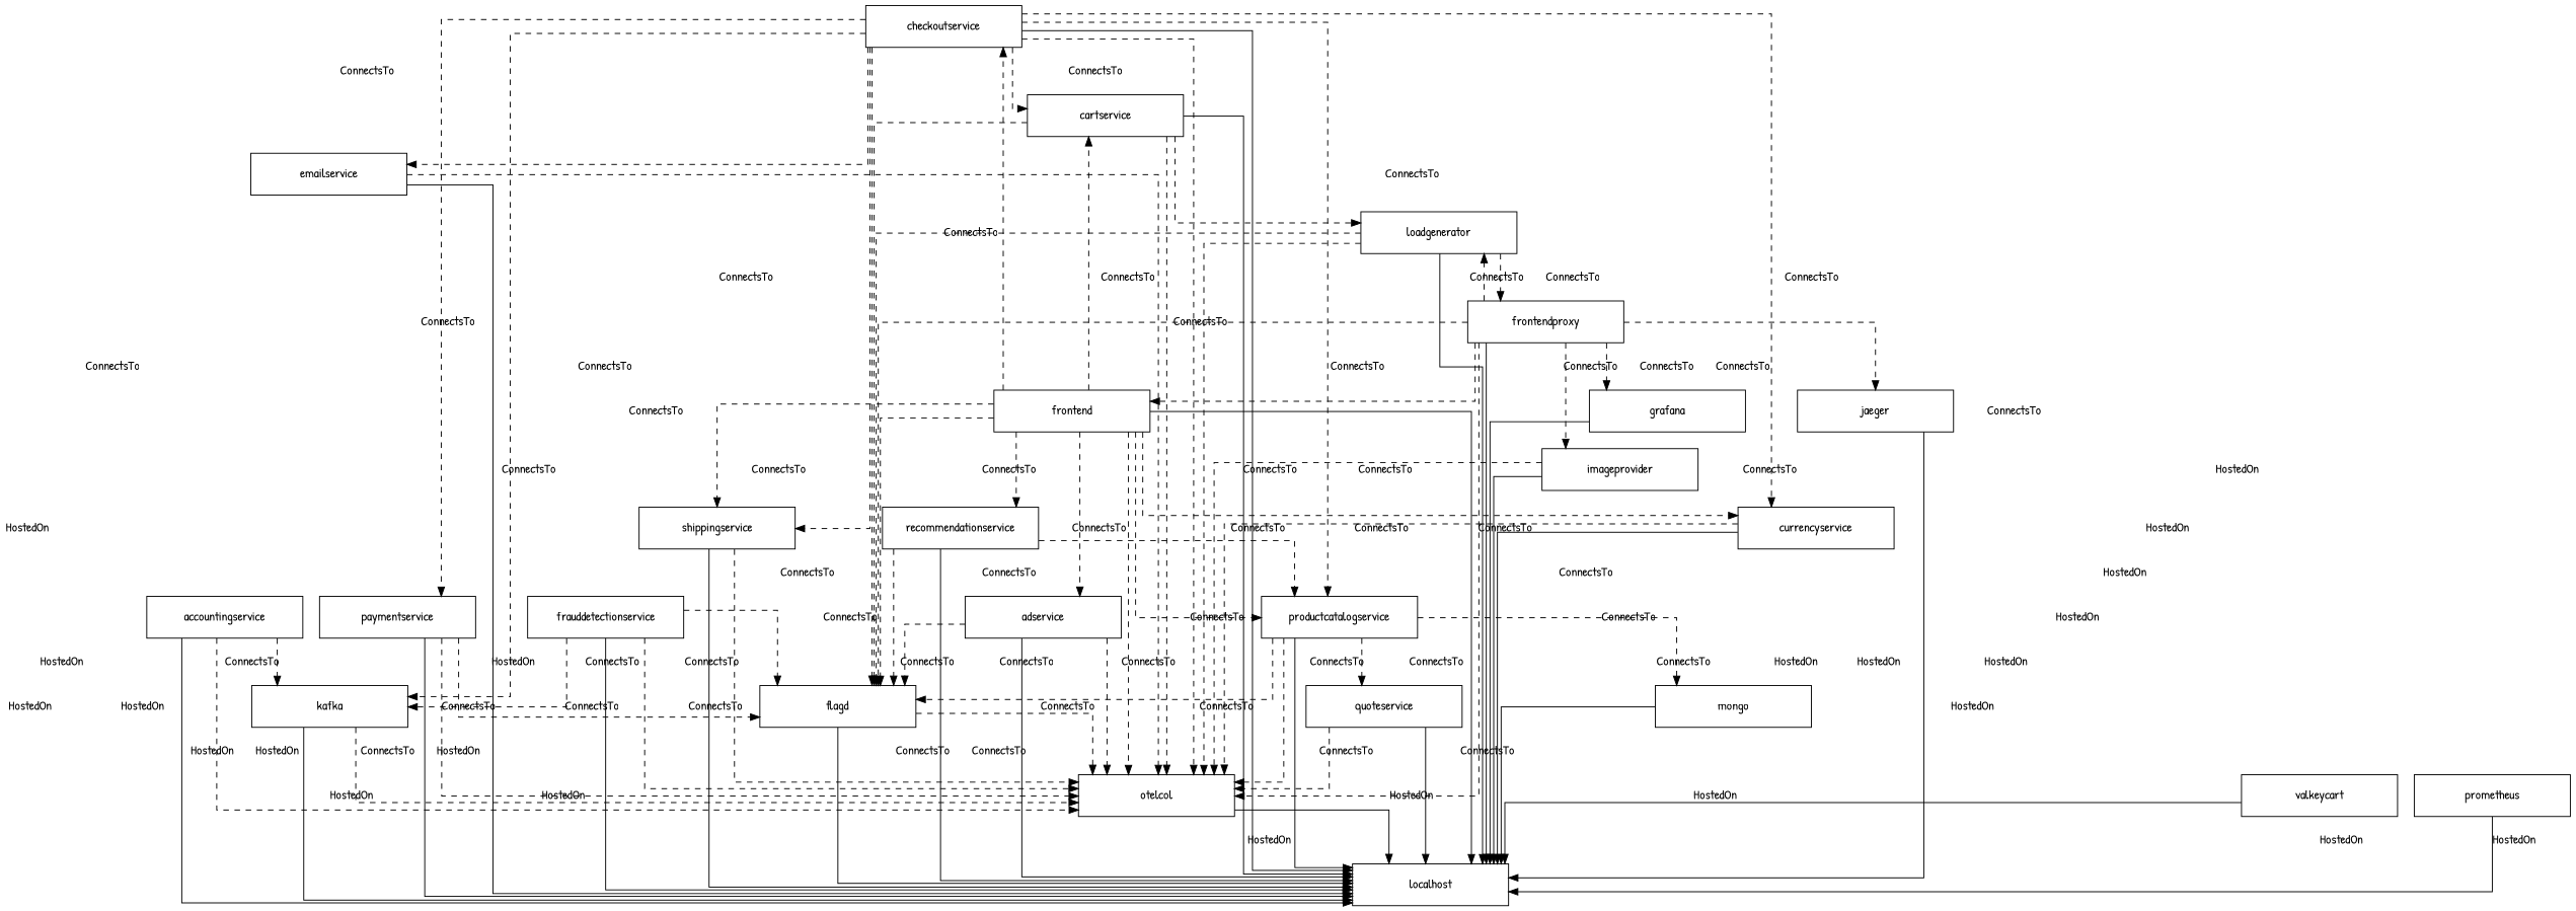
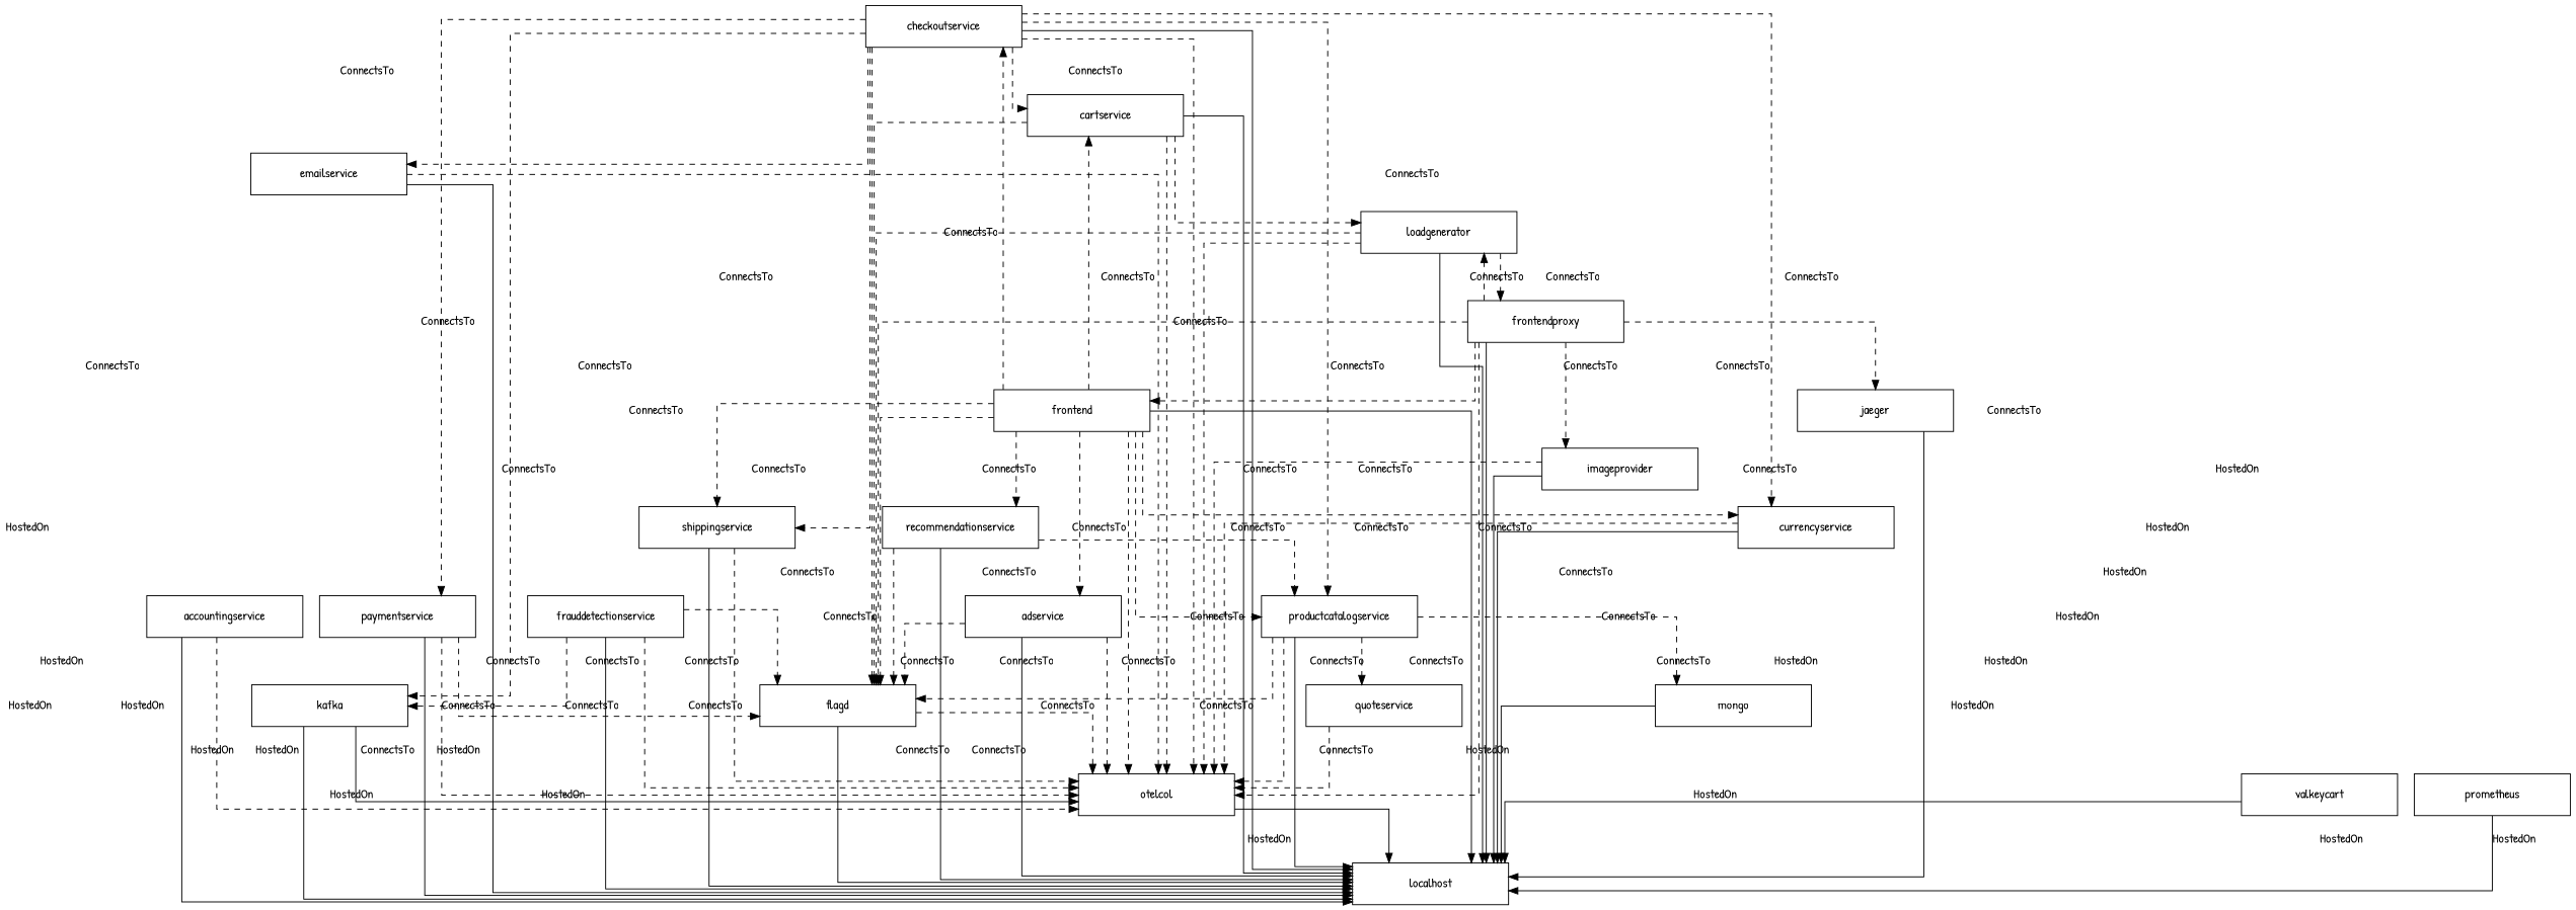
  strict digraph {
    fontname="Patrick Hand"
    splines=ortho
    node [fixedsize=true fontname="Patrick Hand" shape=polygon]
    edge [fontname="Patrick Hand" style=dashed weight=2]
    frauddetectionservice [height=0.63 width=2.34]
    flagd [height=0.63 width=2.34]
    otelcol [height=0.63 width=2.34]
    kafka [height=0.63 width=2.34]
    frontendproxy [height=0.63 width=2.34]
    loadgenerator [height=0.63 width=2.34]
    imageprovider [height=0.63 width=2.34]
-   grafana [height=0.63 width=2.34]
    jaeger [height=0.63 width=2.34]
    frontend [height=0.63 width=2.34]
    adservice [height=0.63 width=2.34]
    emailservice [height=0.63 width=2.34]
    accountingservice [height=0.63 width=2.34]
    shippingservice [height=0.63 width=2.34]
    quoteservice [height=0.63 width=2.34]
    cartservice [height=0.63 width=2.34]
    valkeycart [height=0.63 width=2.34]
    currencyservice [height=0.63 width=2.34]
    checkoutservice [height=0.63 width=2.34]
    productcatalogservice [height=0.63 width=2.34]
    paymentservice [height=0.63 width=2.34]
    recommendationservice [height=0.63 width=2.34]
    mongo [height=0.63 width=2.34]
    localhost [height=0.63 width=2.34]
    prometheus [height=0.63 width=2.34]
    subgraph sub_1 {
      frauddetectionservice
      flagd
      otelcol
      kafka
      frontendproxy
      loadgenerator
      imageprovider
-     grafana
      jaeger
      frontend
      adservice
      emailservice
      accountingservice
      shippingservice
      quoteservice
      cartservice
      valkeycart
      currencyservice
      checkoutservice
      productcatalogservice
      paymentservice
      recommendationservice
      mongo
    }
    frauddetectionservice -> flagd [label=ConnectsTo]
    frauddetectionservice -> otelcol [label=ConnectsTo]
-   frauddetectionservice -> kafka [label=HostedOn]
+   frauddetectionservice -> kafka [label=ConnectsTo]
    frauddetectionservice -> localhost [label=HostedOn style=solid weight=""]
    flagd -> otelcol [label=ConnectsTo weight=""]
    flagd -> localhost [label=HostedOn style=solid weight=""]
    otelcol -> localhost [label=HostedOn style=solid weight=""]
-   kafka -> otelcol [label=ConnectsTo weight=""]
+   kafka -> otelcol [label=ConnectsTo style=solid weight=""]
    kafka -> localhost [label=HostedOn style=solid weight=""]
    frontendproxy -> flagd [label=ConnectsTo]
    frontendproxy -> otelcol [label=ConnectsTo]
    frontendproxy -> loadgenerator [label=ConnectsTo]
    frontendproxy -> imageprovider [label=ConnectsTo]
-   frontendproxy -> grafana [label=ConnectsTo]
    frontendproxy -> jaeger [label=ConnectsTo]
    frontendproxy -> frontend [label=ConnectsTo]
    frontendproxy -> localhost [label=HostedOn style=solid weight=""]
    loadgenerator -> flagd [label=ConnectsTo]
    loadgenerator -> otelcol [label=ConnectsTo]
    loadgenerator -> frontendproxy [label=ConnectsTo]
    loadgenerator -> localhost [label=HostedOn style=solid weight=""]
    imageprovider -> otelcol [label=ConnectsTo weight=""]
    imageprovider -> localhost [label=HostedOn style=solid weight=""]
-   grafana -> localhost [label=HostedOn style=solid weight=""]
    jaeger -> localhost [label=HostedOn style=solid weight=""]
    frontend -> flagd [label=ConnectsTo]
    frontend -> otelcol [label=ConnectsTo]
    frontend -> adservice [label=ConnectsTo]
    frontend -> shippingservice [label=ConnectsTo]
    frontend -> cartservice [label=ConnectsTo]
    frontend -> currencyservice [label=ConnectsTo]
    frontend -> checkoutservice [label=ConnectsTo]
    frontend -> productcatalogservice [label=ConnectsTo]
    frontend -> recommendationservice [label=ConnectsTo]
    frontend -> localhost [label=HostedOn style=solid weight=""]
    adservice -> flagd [label=ConnectsTo]
    adservice -> otelcol [label=ConnectsTo]
    adservice -> localhost [label=ConnectsTo style=solid weight=""]
    emailservice -> otelcol [label=ConnectsTo weight=""]
    emailservice -> localhost [label=HostedOn style=solid weight=""]
    accountingservice -> otelcol [label=ConnectsTo]
-   accountingservice -> kafka [label=ConnectsTo]
    accountingservice -> localhost [label=HostedOn style=solid weight=""]
    shippingservice -> otelcol [label=ConnectsTo]
    shippingservice -> localhost [label=HostedOn style=solid weight=""]
    quoteservice -> otelcol [label=ConnectsTo weight=""]
-   quoteservice -> localhost [label=HostedOn style=solid weight=""]
    cartservice -> flagd [label=ConnectsTo]
    cartservice -> otelcol [label=ConnectsTo]
    cartservice -> loadgenerator [label=ConnectsTo]
    cartservice -> localhost [label=HostedOn style=solid weight=""]
    valkeycart -> localhost [label=HostedOn style=solid weight=""]
    currencyservice -> otelcol [label=ConnectsTo weight=""]
    currencyservice -> localhost [label=HostedOn style=solid weight=""]
    checkoutservice -> flagd [label=ConnectsTo]
    checkoutservice -> otelcol [label=ConnectsTo]
    checkoutservice -> kafka [label=ConnectsTo]
    checkoutservice -> emailservice [label=ConnectsTo]
    checkoutservice -> shippingservice [label=ConnectsTo]
    checkoutservice -> cartservice [label=ConnectsTo]
    checkoutservice -> currencyservice [label=ConnectsTo]
    checkoutservice -> productcatalogservice [label=ConnectsTo]
    checkoutservice -> paymentservice [label=ConnectsTo]
    checkoutservice -> localhost [label=HostedOn style=solid weight=""]
    productcatalogservice -> flagd [label=ConnectsTo]
    productcatalogservice -> otelcol [label=ConnectsTo]
    productcatalogservice -> quoteservice [label=ConnectsTo]
    productcatalogservice -> mongo [label=ConnectsTo]
-   productcatalogservice -> localhost [label=ConnectsTo style=solid weight=""]
+   productcatalogservice -> localhost [label=HostedOn style=solid weight=""]
    paymentservice -> flagd [label=ConnectsTo]
    paymentservice -> otelcol [label=ConnectsTo]
    paymentservice -> localhost [label=HostedOn style=solid weight=""]
    recommendationservice -> flagd [label=ConnectsTo]
    recommendationservice -> productcatalogservice [label=ConnectsTo]
    recommendationservice -> localhost [label=HostedOn style=solid weight=""]
    mongo -> localhost [label=HostedOn style=solid weight=""]
    prometheus -> localhost [label=HostedOn style=solid weight=""]
  }
